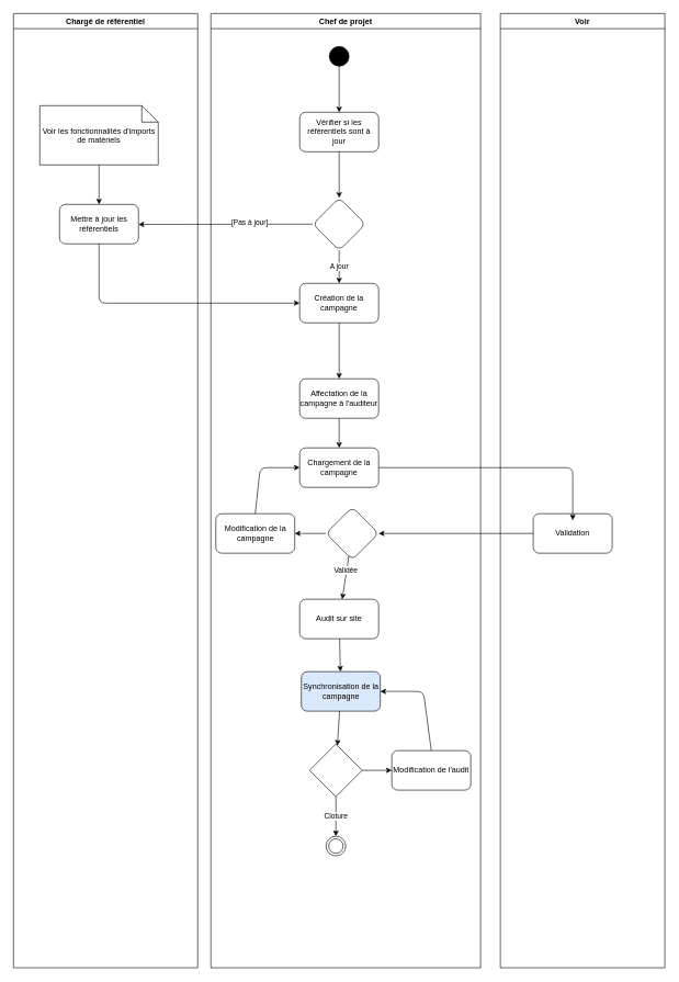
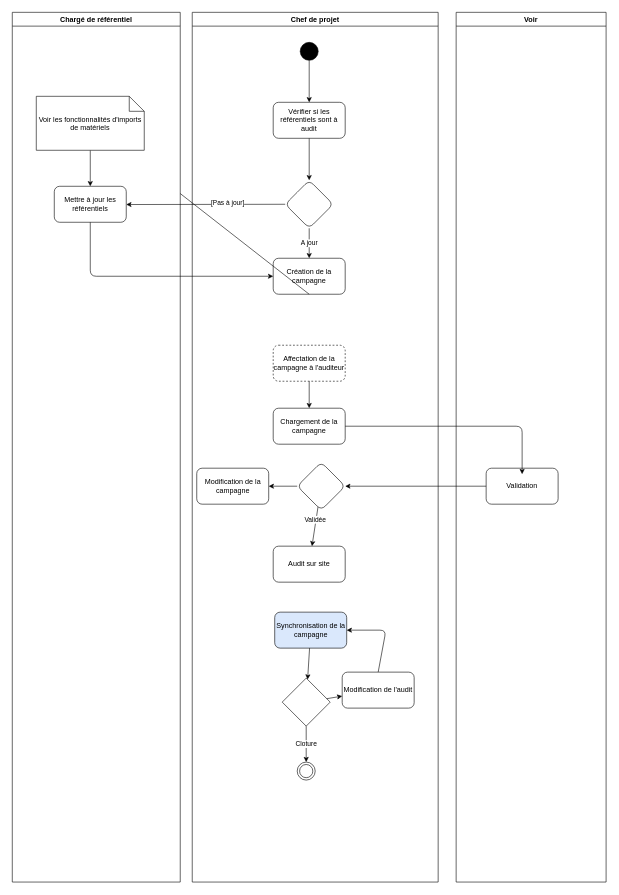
  <mxCell id="0" />
  <mxCell id="1" parent="0" />
  <mxCell id="2" value="Chef de projet" style="swimlane;whiteSpace=wrap;html=1;gradientColor=none;swimlaneFillColor=default;" vertex="1" parent="1"><mxGeometry x="320" y="20" width="410" height="1450" as="geometry"><mxRectangle x="300" y="100" width="120" height="30" as="alternateBounds" /></mxGeometry></mxCell>
  <mxCell id="3" value="" style="ellipse;fillColor=strokeColor;" vertex="1" parent="2"><mxGeometry x="180" y="50" width="30" height="30" as="geometry" /></mxCell>
- <mxCell id="4" value="Vérifier si les référentiels sont à jour" style="rounded=1;whiteSpace=wrap;html=1;" vertex="1" parent="2"><mxGeometry x="135" y="150" width="120" height="60" as="geometry" /></mxCell>
+ <mxCell id="4" value="Vérifier si les référentiels sont à audit" style="rounded=1;whiteSpace=wrap;html=1;" vertex="1" parent="2"><mxGeometry x="135" y="150" width="120" height="60" as="geometry" /></mxCell>
  <mxCell id="5" value="" style="edgeStyle=none;html=1;entryX=0.5;entryY=0;entryDx=0;entryDy=0;" edge="1" parent="2" source="3" target="4"><mxGeometry relative="1" as="geometry"><mxPoint x="195" y="145" as="targetPoint" /></mxGeometry></mxCell>
  <mxCell id="6" value="Création de la campagne" style="rounded=1;whiteSpace=wrap;html=1;" vertex="1" parent="2"><mxGeometry x="135" y="410" width="120" height="60" as="geometry" /></mxCell>
  <mxCell id="7" value="A jour" style="edgeStyle=none;html=1;" edge="1" parent="2" source="8" target="6"><mxGeometry relative="1" as="geometry" /></mxCell>
  <mxCell id="8" value="" style="rhombus;whiteSpace=wrap;html=1;rounded=1;" vertex="1" parent="2"><mxGeometry x="155" y="280" width="80" height="80" as="geometry" /></mxCell>
  <mxCell id="9" value="" style="edgeStyle=none;html=1;" edge="1" parent="2" source="4" target="8"><mxGeometry relative="1" as="geometry" /></mxCell>
- <mxCell id="10" value="" style="edgeStyle=none;html=1;exitX=0.5;exitY=1;exitDx=0;exitDy=0;" edge="1" parent="2" source="6" target="11"><mxGeometry relative="1" as="geometry"><mxPoint x="195" y="510" as="sourcePoint" /></mxGeometry></mxCell>
- <mxCell id="11" value="Affectation de la campagne à l'auditeur" style="rounded=1;whiteSpace=wrap;html=1;" vertex="1" parent="2"><mxGeometry x="135" y="555" width="120" height="60" as="geometry" /></mxCell>
+ <mxCell id="10" value="" style="edgeStyle=none;html=1;exitX=0.5;exitY=1;exitDx=0;exitDy=0;" edge="1" parent="2" source="6" target="33"><mxGeometry relative="1" as="geometry"><mxPoint x="195" y="510" as="sourcePoint" /></mxGeometry></mxCell>
+ <mxCell id="11" value="Affectation de la campagne à l'auditeur" style="rounded=1;whiteSpace=wrap;html=1;dashed=1;" vertex="1" parent="2"><mxGeometry x="135" y="555" width="120" height="60" as="geometry" /></mxCell>
  <mxCell id="12" value="Chargement de la campagne" style="rounded=1;whiteSpace=wrap;html=1;" vertex="1" parent="2"><mxGeometry x="135" y="660" width="120" height="60" as="geometry" /></mxCell>
  <mxCell id="13" value="" style="edgeStyle=none;html=1;" edge="1" parent="2" source="11" target="12"><mxGeometry relative="1" as="geometry" /></mxCell>
  <mxCell id="14" value="Audit sur site" style="rounded=1;whiteSpace=wrap;html=1;" vertex="1" parent="2"><mxGeometry x="135" y="890" width="120" height="60" as="geometry" /></mxCell>
  <mxCell id="15" value="Synchronisation de la campagne" style="rounded=1;whiteSpace=wrap;html=1;fillColor=#dae8fc;" vertex="1" parent="2"><mxGeometry x="137.5" y="1000" width="120" height="60" as="geometry" /></mxCell>
- <mxCell id="16" value="" style="edgeStyle=none;html=1;" edge="1" parent="2" source="14" target="15"><mxGeometry relative="1" as="geometry" /></mxCell>
  <mxCell id="17" value="" style="edgeStyle=none;html=1;" edge="1" parent="2" source="15" target="18"><mxGeometry relative="1" as="geometry"><mxPoint x="184.47" y="1225" as="sourcePoint" /><mxPoint x="184.47" y="1275" as="targetPoint" /></mxGeometry></mxCell>
  <mxCell id="18" value="" style="rhombus;whiteSpace=wrap;html=1;" vertex="1" parent="2"><mxGeometry x="150" y="1110" width="80" height="80" as="geometry" /></mxCell>
  <mxCell id="19" style="edgeStyle=none;html=1;exitX=0.5;exitY=0;exitDx=0;exitDy=0;entryX=1;entryY=0.5;entryDx=0;entryDy=0;" edge="1" parent="2" source="20" target="15"><mxGeometry relative="1" as="geometry"><Array as="points"><mxPoint x="323" y="1030" /></Array></mxGeometry></mxCell>
- <mxCell id="20" value="Modification de l'audit" style="rounded=1;whiteSpace=wrap;html=1;" vertex="1" parent="2"><mxGeometry x="275" y="1120" width="120" height="60" as="geometry" /></mxCell>
+ <mxCell id="20" value="Modification de l'audit" style="rounded=1;whiteSpace=wrap;html=1;" vertex="1" parent="2"><mxGeometry x="250" y="1100" width="120" height="60" as="geometry" /></mxCell>
  <mxCell id="21" value="" style="edgeStyle=none;html=1;" edge="1" parent="2" source="18" target="20"><mxGeometry relative="1" as="geometry" /></mxCell>
  <mxCell id="22" value="" style="ellipse;html=1;shape=endState;" vertex="1" parent="2"><mxGeometry x="175" y="1250" width="30" height="30" as="geometry" /></mxCell>
  <mxCell id="23" value="Cloture" style="edgeStyle=none;html=1;" edge="1" parent="2" source="18" target="22"><mxGeometry relative="1" as="geometry" /></mxCell>
  <mxCell id="24" value="" style="edgeStyle=none;html=1;" edge="1" parent="2" source="26" target="14"><mxGeometry relative="1" as="geometry" /></mxCell>
  <mxCell id="25" value="Validée" style="edgeLabel;html=1;align=center;verticalAlign=middle;resizable=0;points=[];" vertex="1" connectable="0" parent="24"><mxGeometry x="-0.365" y="-2" relative="1" as="geometry"><mxPoint as="offset" /></mxGeometry></mxCell>
  <mxCell id="26" value="" style="rhombus;whiteSpace=wrap;html=1;rounded=1;" vertex="1" parent="2"><mxGeometry x="175" y="750" width="80" height="80" as="geometry" /></mxCell>
  <mxCell id="27" value="Modification de la campagne" style="rounded=1;whiteSpace=wrap;html=1;" vertex="1" parent="2"><mxGeometry x="7.5" y="760" width="120" height="60" as="geometry" /></mxCell>
  <mxCell id="28" value="" style="edgeStyle=none;html=1;" edge="1" parent="2" source="26" target="27"><mxGeometry relative="1" as="geometry" /></mxCell>
- <mxCell id="29" style="edgeStyle=none;html=1;exitX=0.5;exitY=0;exitDx=0;exitDy=0;entryX=0;entryY=0.5;entryDx=0;entryDy=0;" edge="1" parent="2" source="27" target="12"><mxGeometry relative="1" as="geometry"><mxPoint x="74.579" y="660" as="targetPoint" /><Array as="points"><mxPoint x="75" y="690" /></Array></mxGeometry></mxCell>
  <mxCell id="30" value="Chargé de référentiel" style="swimlane;whiteSpace=wrap;html=1;gradientColor=none;swimlaneFillColor=default;" vertex="1" parent="1"><mxGeometry y="20" width="280" height="1450" as="geometry" x="20" /></mxCell>
  <mxCell id="31" value="Mettre à jour les référentiels" style="rounded=1;whiteSpace=wrap;html=1;" vertex="1" parent="30"><mxGeometry x="70" y="290" width="120" height="60" as="geometry" /></mxCell>
  <mxCell id="32" value="" style="edgeStyle=none;html=1;dashed=0;dashPattern=8 8;" edge="1" parent="30" source="33" target="31"><mxGeometry relative="1" as="geometry" /></mxCell>
  <mxCell id="33" value="Voir les fonctionnalités d'imports de matériels" style="shape=note2;boundedLbl=1;whiteSpace=wrap;html=1;size=25;verticalAlign=top;align=center;" vertex="1" parent="30"><mxGeometry x="40" y="140" width="180" height="90" as="geometry" /></mxCell>
  <mxCell id="34" style="edgeStyle=none;html=1;exitX=0;exitY=0.5;exitDx=0;exitDy=0;" edge="1" parent="1" source="8"><mxGeometry relative="1" as="geometry"><mxPoint x="210" y="340.421" as="targetPoint" /></mxGeometry></mxCell>
  <mxCell id="35" value="[Pas à jour]" style="edgeLabel;html=1;align=center;verticalAlign=middle;resizable=0;points=[];" vertex="1" connectable="0" parent="34"><mxGeometry x="-0.275" y="-4" relative="1" as="geometry"><mxPoint as="offset" /></mxGeometry></mxCell>
  <mxCell id="36" style="edgeStyle=none;html=1;exitX=0.5;exitY=1;exitDx=0;exitDy=0;entryX=0;entryY=0.5;entryDx=0;entryDy=0;" edge="1" parent="1" source="31" target="6"><mxGeometry relative="1" as="geometry"><mxPoint x="150.368" y="500" as="targetPoint" /><Array as="points"><mxPoint x="150" y="460" /></Array></mxGeometry></mxCell>
  <mxCell id="37" value="Voir" style="swimlane;whiteSpace=wrap;html=1;gradientColor=none;swimlaneFillColor=default;" vertex="1" parent="1"><mxGeometry x="760" y="20" width="250" height="1450" as="geometry" /></mxCell>
  <mxCell id="38" value="Validation" style="rounded=1;whiteSpace=wrap;html=1;gradientColor=none;" vertex="1" parent="37"><mxGeometry x="50" y="760" width="120" height="60" as="geometry" /></mxCell>
  <mxCell id="39" style="edgeStyle=none;html=1;exitX=1;exitY=0.5;exitDx=0;exitDy=0;" edge="1" parent="1" source="12"><mxGeometry relative="1" as="geometry"><mxPoint x="870" y="790" as="targetPoint" /><Array as="points"><mxPoint x="870" y="710" /></Array></mxGeometry></mxCell>
  <mxCell id="40" style="edgeStyle=none;html=1;exitX=0;exitY=0.5;exitDx=0;exitDy=0;entryX=1;entryY=0.5;entryDx=0;entryDy=0;" edge="1" parent="1" source="38" target="26"><mxGeometry relative="1" as="geometry" /></mxCell>
